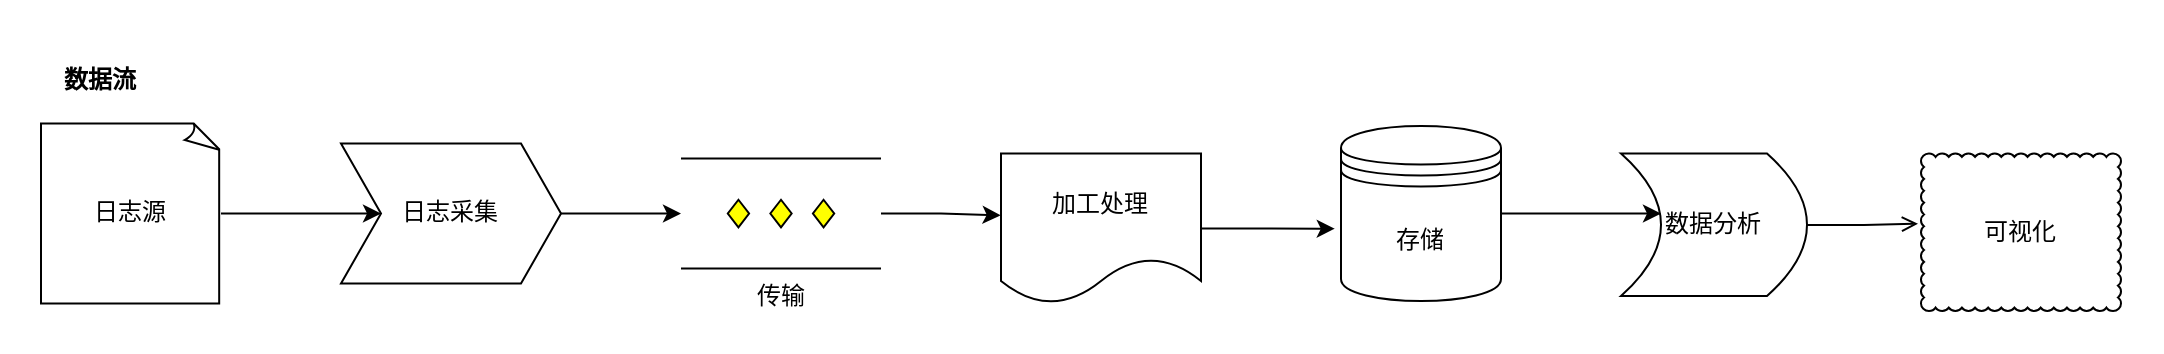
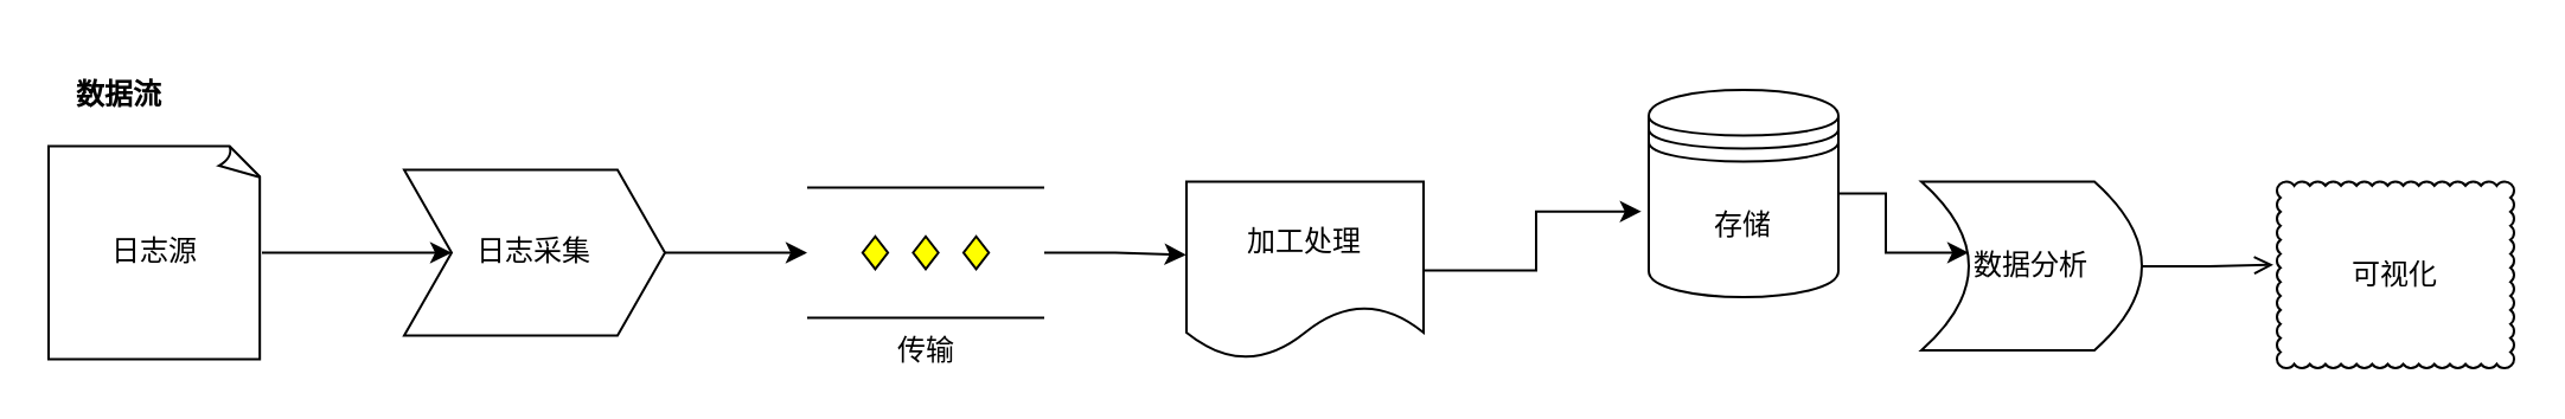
  <mxCell id="0" />
  <mxCell id="1" parent="0" />
  <mxCell id="2" value="" style="group" parent="1" vertex="1" connectable="0"><mxGeometry x="20" y="20" width="1040" height="135" as="geometry" /></mxCell>
  <mxCell id="3" style="edgeStyle=orthogonalEdgeStyle;rounded=0;orthogonalLoop=1;jettySize=auto;html=1;entryX=0;entryY=0.5;entryDx=0;entryDy=0;" parent="2" source="4" target="6" edge="1"><mxGeometry relative="1" as="geometry" /></mxCell>
  <mxCell id="4" value="日志源" style="whiteSpace=wrap;html=1;shape=mxgraph.basic.document" parent="2" vertex="1"><mxGeometry y="41.25" width="90" height="90" as="geometry" /></mxCell>
  <mxCell id="5" value="传输" style="verticalLabelPosition=bottom;verticalAlign=top;html=1;shape=mxgraph.flowchart.parallel_mode;pointerEvents=1" parent="2" vertex="1"><mxGeometry x="320" y="58.75" width="100" height="55" as="geometry" /></mxCell>
  <mxCell id="6" value="日志采集" style="shape=step;perimeter=stepPerimeter;whiteSpace=wrap;html=1;fixedSize=1;" parent="2" vertex="1"><mxGeometry x="150" y="51.25" width="110" height="70" as="geometry" /></mxCell>
  <mxCell id="7" value="加工处理" style="shape=document;whiteSpace=wrap;html=1;boundedLbl=1;" parent="2" vertex="1"><mxGeometry x="480" y="56.25" width="100" height="75" as="geometry" /></mxCell>
- <mxCell id="8" value="存储" style="shape=datastore;whiteSpace=wrap;html=1;" parent="2" vertex="1"><mxGeometry x="650" y="42.5" width="80" height="87.5" as="geometry" /></mxCell>
+ <mxCell id="8" value="存储" style="shape=datastore;whiteSpace=wrap;html=1;" parent="2" vertex="1"><mxGeometry x="675" y="17.5" width="80" height="87.5" as="geometry" /></mxCell>
  <mxCell id="9" value="数据分析" style="shape=dataStorage;whiteSpace=wrap;html=1;fixedSize=1;direction=west;" parent="2" vertex="1"><mxGeometry x="790" y="56.25" width="93" height="71.25" as="geometry" /></mxCell>
  <mxCell id="10" value="可视化" style="whiteSpace=wrap;html=1;shape=mxgraph.basic.cloud_rect" parent="2" vertex="1"><mxGeometry x="940" y="56.25" width="100" height="78.75" as="geometry" /></mxCell>
  <mxCell id="11" style="edgeStyle=orthogonalEdgeStyle;rounded=0;orthogonalLoop=1;jettySize=auto;html=1;entryX=0;entryY=0.5;entryDx=0;entryDy=0;entryPerimeter=0;" parent="2" source="6" target="5" edge="1"><mxGeometry relative="1" as="geometry" /></mxCell>
  <mxCell id="12" style="edgeStyle=orthogonalEdgeStyle;rounded=0;orthogonalLoop=1;jettySize=auto;html=1;entryX=-0.002;entryY=0.412;entryDx=0;entryDy=0;entryPerimeter=0;" parent="2" source="5" target="7" edge="1"><mxGeometry relative="1" as="geometry" /></mxCell>
  <mxCell id="13" style="edgeStyle=orthogonalEdgeStyle;rounded=0;orthogonalLoop=1;jettySize=auto;html=1;entryX=-0.039;entryY=0.587;entryDx=0;entryDy=0;entryPerimeter=0;" parent="2" source="7" target="8" edge="1"><mxGeometry relative="1" as="geometry" /></mxCell>
  <mxCell id="14" style="edgeStyle=orthogonalEdgeStyle;rounded=0;orthogonalLoop=1;jettySize=auto;html=1;entryX=0.785;entryY=0.579;entryDx=0;entryDy=0;entryPerimeter=0;" parent="2" source="8" target="9" edge="1"><mxGeometry relative="1" as="geometry" /></mxCell>
  <mxCell id="15" style="edgeStyle=orthogonalEdgeStyle;rounded=0;orthogonalLoop=1;jettySize=auto;html=1;entryX=-0.015;entryY=0.446;entryDx=0;entryDy=0;entryPerimeter=0;endArrow=open;" parent="2" source="9" target="10" edge="1"><mxGeometry relative="1" as="geometry" /></mxCell>
  <mxCell id="16" value="&lt;b&gt;数据流&lt;/b&gt;" style="text;strokeColor=none;align=center;fillColor=none;html=1;verticalAlign=middle;whiteSpace=wrap;rounded=0;" parent="2" vertex="1"><mxGeometry x="10" y="10" width="40" height="20" as="geometry" /></mxCell>
